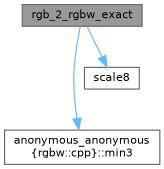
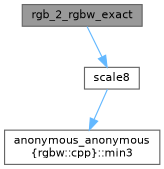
  digraph {
    rankdir=TB
    node [color=grey40 fillcolor=white fontname=Helvetica fontsize=10 shape=box style=filled]
    edge [color=steelblue1 fontname=Helvetica fontsize=10 labelfontname=Helvetica labelfontsize=10 style=solid]
    n1 [color=gray40 fillcolor=grey60 fontcolor=black height=0.2 label=rgb_2_rgbw_exact width=0.4]
    n2 [height=0.2 label="anonymous_anonymous\l\{rgbw::cpp\}::min3" width=0.4]
    n3 [height=0.2 label=scale8 width=0.4]
-   n1 -> n2
+   n3 -> n2
    n1 -> n3
  }
